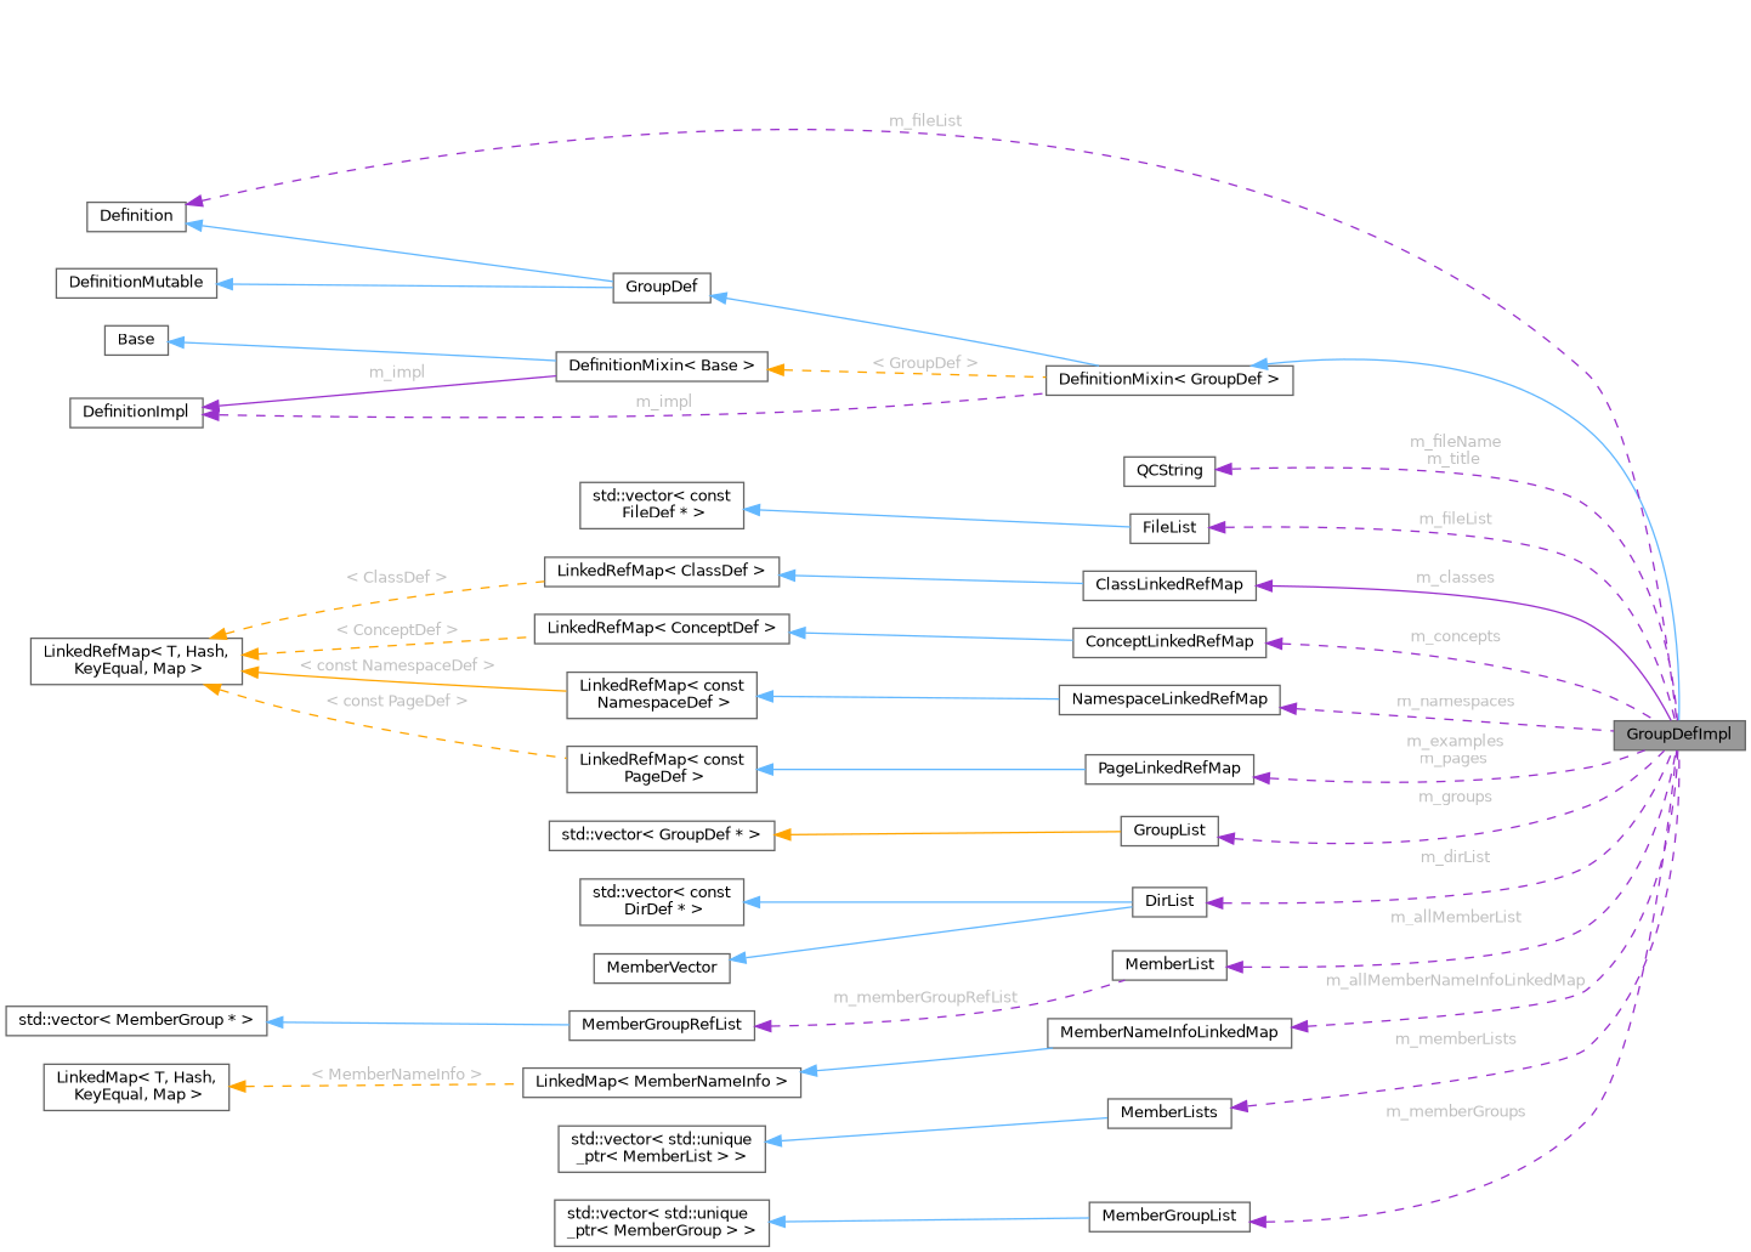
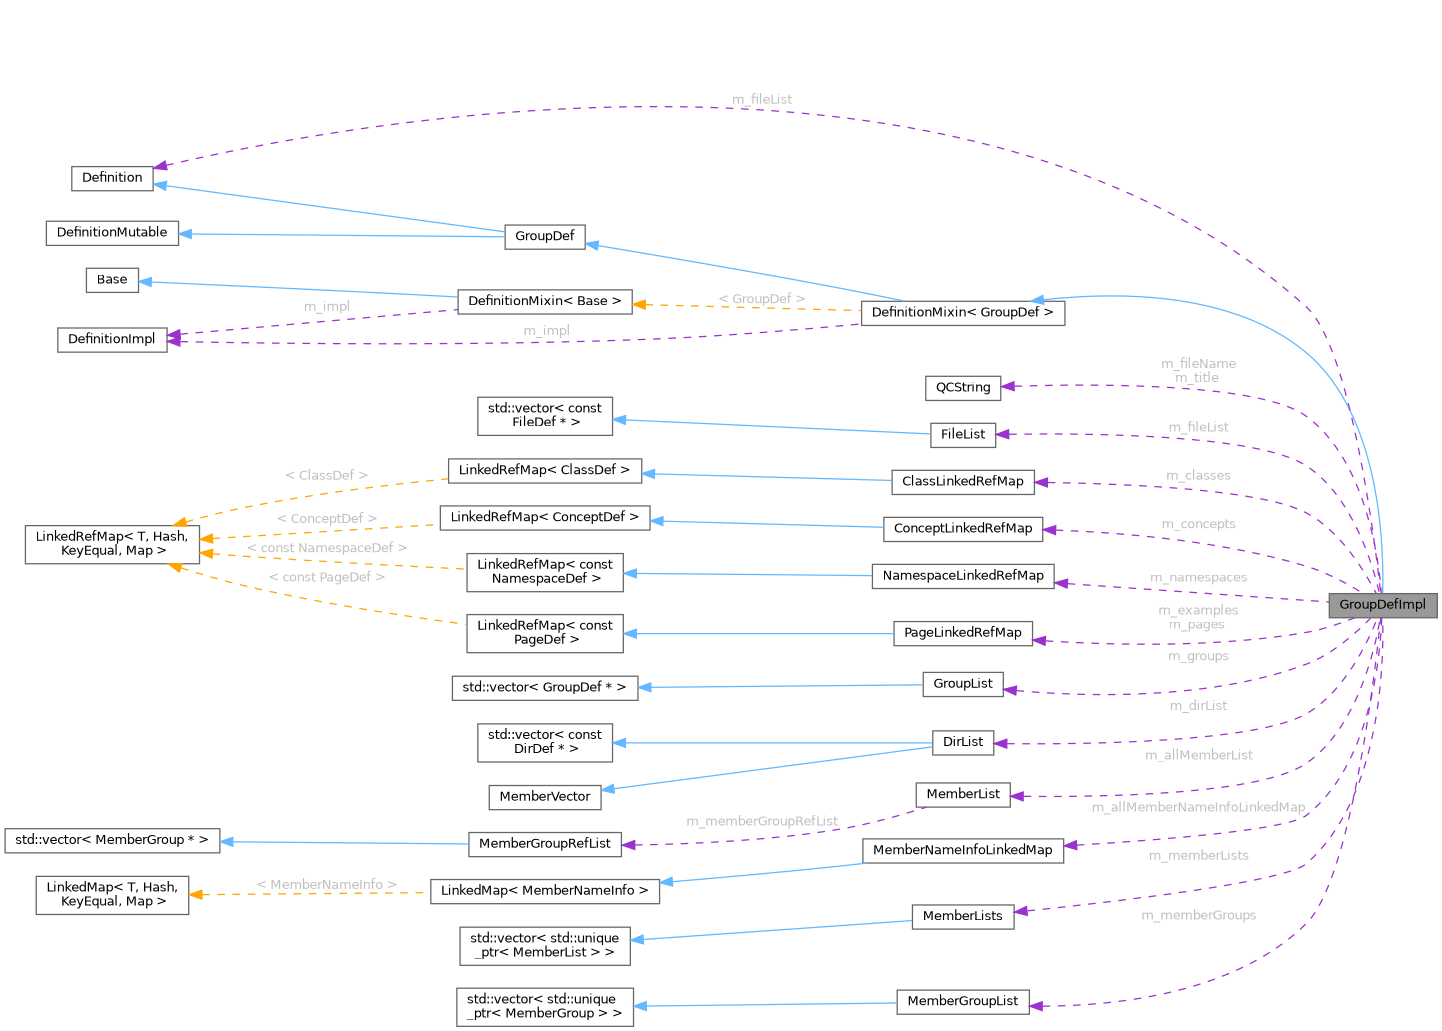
  digraph {
    rankdir=LR
    node [color=gray40 fillcolor=white fontname=Helvetica fontsize=10 shape=box style=filled]
    edge [color=steelblue1 dir=back fontname=Helvetica fontsize=10 labelfontname=Helvetica labelfontsize=10 style=dashed fontcolor=grey]
    n1 [fillcolor=grey60 fontcolor=black height=0.2 label=GroupDefImpl width=0.4]
    n2 [height=0.2 label="DefinitionMixin\< GroupDef \>" width=0.4]
    n3 [height=0.2 label=GroupDef width=0.4]
    n4 [height=0.2 label=DefinitionMutable width=0.4]
    n5 [height=0.2 label=Definition width=0.4]
    n6 [height=0.2 label=DefinitionImpl width=0.4]
    n7 [height=0.2 label="DefinitionMixin\< Base \>" width=0.4]
    n8 [height=0.2 label=Base width=0.4]
    n9 [height=0.2 label=QCString width=0.4]
    n10 [height=0.2 label=FileList width=0.4]
    n11 [height=0.2 label="std::vector\< const\l FileDef * \>" width=0.4]
    n12 [height=0.2 label=ClassLinkedRefMap width=0.4]
    n13 [height=0.2 label="LinkedRefMap\< ClassDef \>" width=0.4]
    n14 [height=0.2 label="LinkedRefMap\< T, Hash,\l KeyEqual, Map \>" width=0.4]
    n15 [height=0.2 label="LinkedRefMap\< ConceptDef \>" width=0.4]
    n16 [height=0.2 label="LinkedRefMap\< const\l NamespaceDef \>" width=0.4]
    n17 [height=0.2 label="LinkedRefMap\< const\l PageDef \>" width=0.4]
    n18 [height=0.2 label=ConceptLinkedRefMap width=0.4]
    n19 [height=0.2 label=NamespaceLinkedRefMap width=0.4]
    n20 [height=0.2 label=PageLinkedRefMap width=0.4]
    n21 [height=0.2 label=GroupList width=0.4]
    n22 [height=0.2 label="std::vector\< GroupDef * \>" width=0.4]
    n23 [height=0.2 label=DirList width=0.4]
    n24 [height=0.2 label="std::vector\< const\l DirDef * \>" width=0.4]
    n25 [height=0.2 label=MemberList width=0.4]
    n26 [height=0.2 label=MemberVector width=0.4]
    n27 [height=0.2 label=MemberGroupRefList width=0.4]
    n28 [height=0.2 label="std::vector\< MemberGroup * \>" width=0.4]
    n29 [height=0.2 label=MemberNameInfoLinkedMap width=0.4]
    n30 [height=0.2 label="LinkedMap\< MemberNameInfo \>" width=0.4]
    n31 [height=0.2 label="LinkedMap\< T, Hash,\l KeyEqual, Map \>" width=0.4]
    n32 [height=0.2 label=MemberLists width=0.4]
    n33 [height=0.2 label="std::vector\< std::unique\l_ptr\< MemberList \> \>" width=0.4]
    n34 [height=0.2 label=MemberGroupList width=0.4]
    n35 [height=0.2 label="std::vector\< std::unique\l_ptr\< MemberGroup \> \>" width=0.4]
    n2 -> n1 [style=solid fontcolor=""]
    n3 -> n2 [style=solid fontcolor=""]
    n4 -> n3 [style=solid fontcolor=""]
    n5 -> n1 [color=darkorchid3 label=" m_fileList"]
    n5 -> n3 [style=solid fontcolor=""]
    n6 -> n2 [color=darkorchid3 label=" m_impl"]
-   n6 -> n7 [color=darkorchid3 label=" m_impl" style=solid]
+   n6 -> n7 [color=darkorchid3 label=" m_impl"]
    n7 -> n2 [color=orange label=" \< GroupDef \>"]
    n8 -> n7 [style=solid fontcolor=""]
    n9 -> n1 [color=darkorchid3 label=" m_fileName\nm_title"]
    n10 -> n1 [color=darkorchid3 label=" m_fileList"]
    n11 -> n10 [style=solid fontcolor=""]
-   n12 -> n1 [color=darkorchid3 label=" m_classes" style=solid]
+   n12 -> n1 [color=darkorchid3 label=" m_classes"]
    n13 -> n12 [style=solid fontcolor=""]
    n14 -> n13 [color=orange label=" \< ClassDef \>"]
    n14 -> n15 [color=orange label=" \< ConceptDef \>"]
-   n14 -> n16 [color=orange label=" \< const NamespaceDef \>" style=solid]
+   n14 -> n16 [color=orange label=" \< const NamespaceDef \>"]
    n14 -> n17 [color=orange label=" \< const PageDef \>"]
    n15 -> n18 [style=solid fontcolor=""]
    n16 -> n19 [style=solid fontcolor=""]
    n17 -> n20 [style=solid fontcolor=""]
    n18 -> n1 [color=darkorchid3 label=" m_concepts"]
    n19 -> n1 [color=darkorchid3 label=" m_namespaces"]
    n20 -> n1 [color=darkorchid3 label=" m_examples\nm_pages"]
    n21 -> n1 [color=darkorchid3 label=" m_groups"]
-   n22 -> n21 [color=orange style=solid fontcolor=""]
+   n22 -> n21 [style=solid fontcolor=""]
    n23 -> n1 [color=darkorchid3 label=" m_dirList"]
    n24 -> n23 [style=solid fontcolor=""]
    n25 -> n1 [color=darkorchid3 label=" m_allMemberList"]
    n26 -> n23 [style=solid fontcolor=""]
    n27 -> n25 [color=darkorchid3 label=" m_memberGroupRefList"]
    n28 -> n27 [style=solid fontcolor=""]
    n29 -> n1 [color=darkorchid3 label=" m_allMemberNameInfoLinkedMap"]
    n30 -> n29 [style=solid fontcolor=""]
    n31 -> n30 [color=orange label=" \< MemberNameInfo \>"]
    n32 -> n1 [color=darkorchid3 label=" m_memberLists"]
    n33 -> n32 [style=solid fontcolor=""]
    n34 -> n1 [color=darkorchid3 label=" m_memberGroups"]
    n35 -> n34 [style=solid fontcolor=""]
  }
